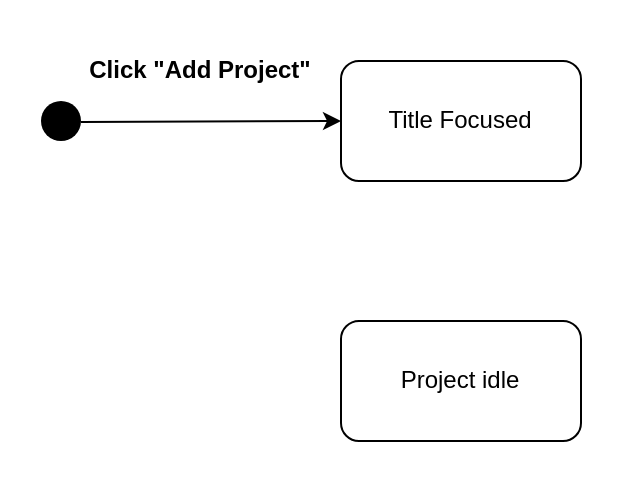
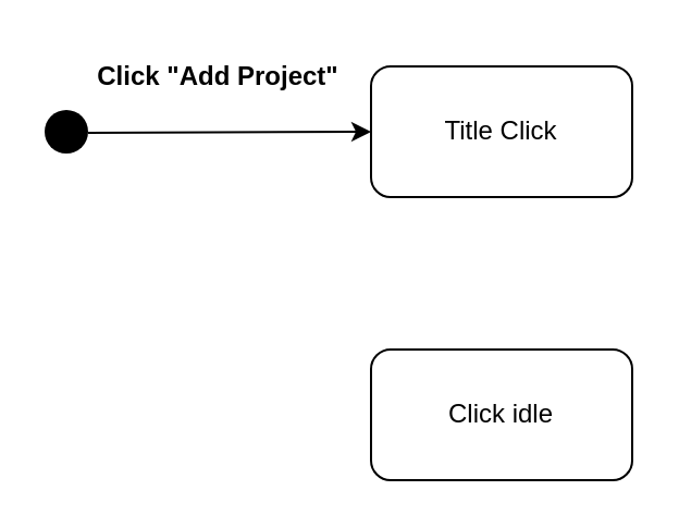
  <mxCell id="0" />
  <mxCell id="1" parent="0" />
- <mxCell id="2" value="Title Focused" style="rounded=1;whiteSpace=wrap;html=1;" parent="1" vertex="1"><mxGeometry x="170" y="30" width="120" height="60" as="geometry" /></mxCell>
+ <mxCell id="2" value="Title Click" style="rounded=1;whiteSpace=wrap;html=1;" parent="1" vertex="1"><mxGeometry x="170" y="30" width="120" height="60" as="geometry" /></mxCell>
  <mxCell id="3" style="edgeStyle=none;html=1;fontSize=12;" parent="1" source="4" target="2" edge="1"><mxGeometry relative="1" as="geometry"><mxPoint x="160" y="60" as="targetPoint" /></mxGeometry></mxCell>
  <mxCell id="4" value="" style="ellipse;fillColor=#000000;strokeColor=none;" parent="1" vertex="1"><mxGeometry x="20" y="50" width="20" height="20" as="geometry" /></mxCell>
  <mxCell id="5" value="&lt;div style=&quot;text-align: left&quot;&gt;&lt;b&gt;Click &quot;Add Project&quot;&lt;/b&gt;&lt;/div&gt;" style="text;html=1;strokeColor=none;fillColor=none;align=center;verticalAlign=middle;whiteSpace=wrap;rounded=0;fontSize=12;" parent="1" vertex="1"><mxGeometry x="40" y="20" width="120" height="30" as="geometry" /></mxCell>
- <mxCell id="6" value="Project idle" style="rounded=1;whiteSpace=wrap;html=1;fontSize=12;" parent="1" vertex="1"><mxGeometry x="170" y="160" width="120" height="60" as="geometry" /></mxCell>
+ <mxCell id="6" value="Click idle" style="rounded=1;whiteSpace=wrap;html=1;fontSize=12;" parent="1" vertex="1"><mxGeometry x="170" y="160" width="120" height="60" as="geometry" /></mxCell>
